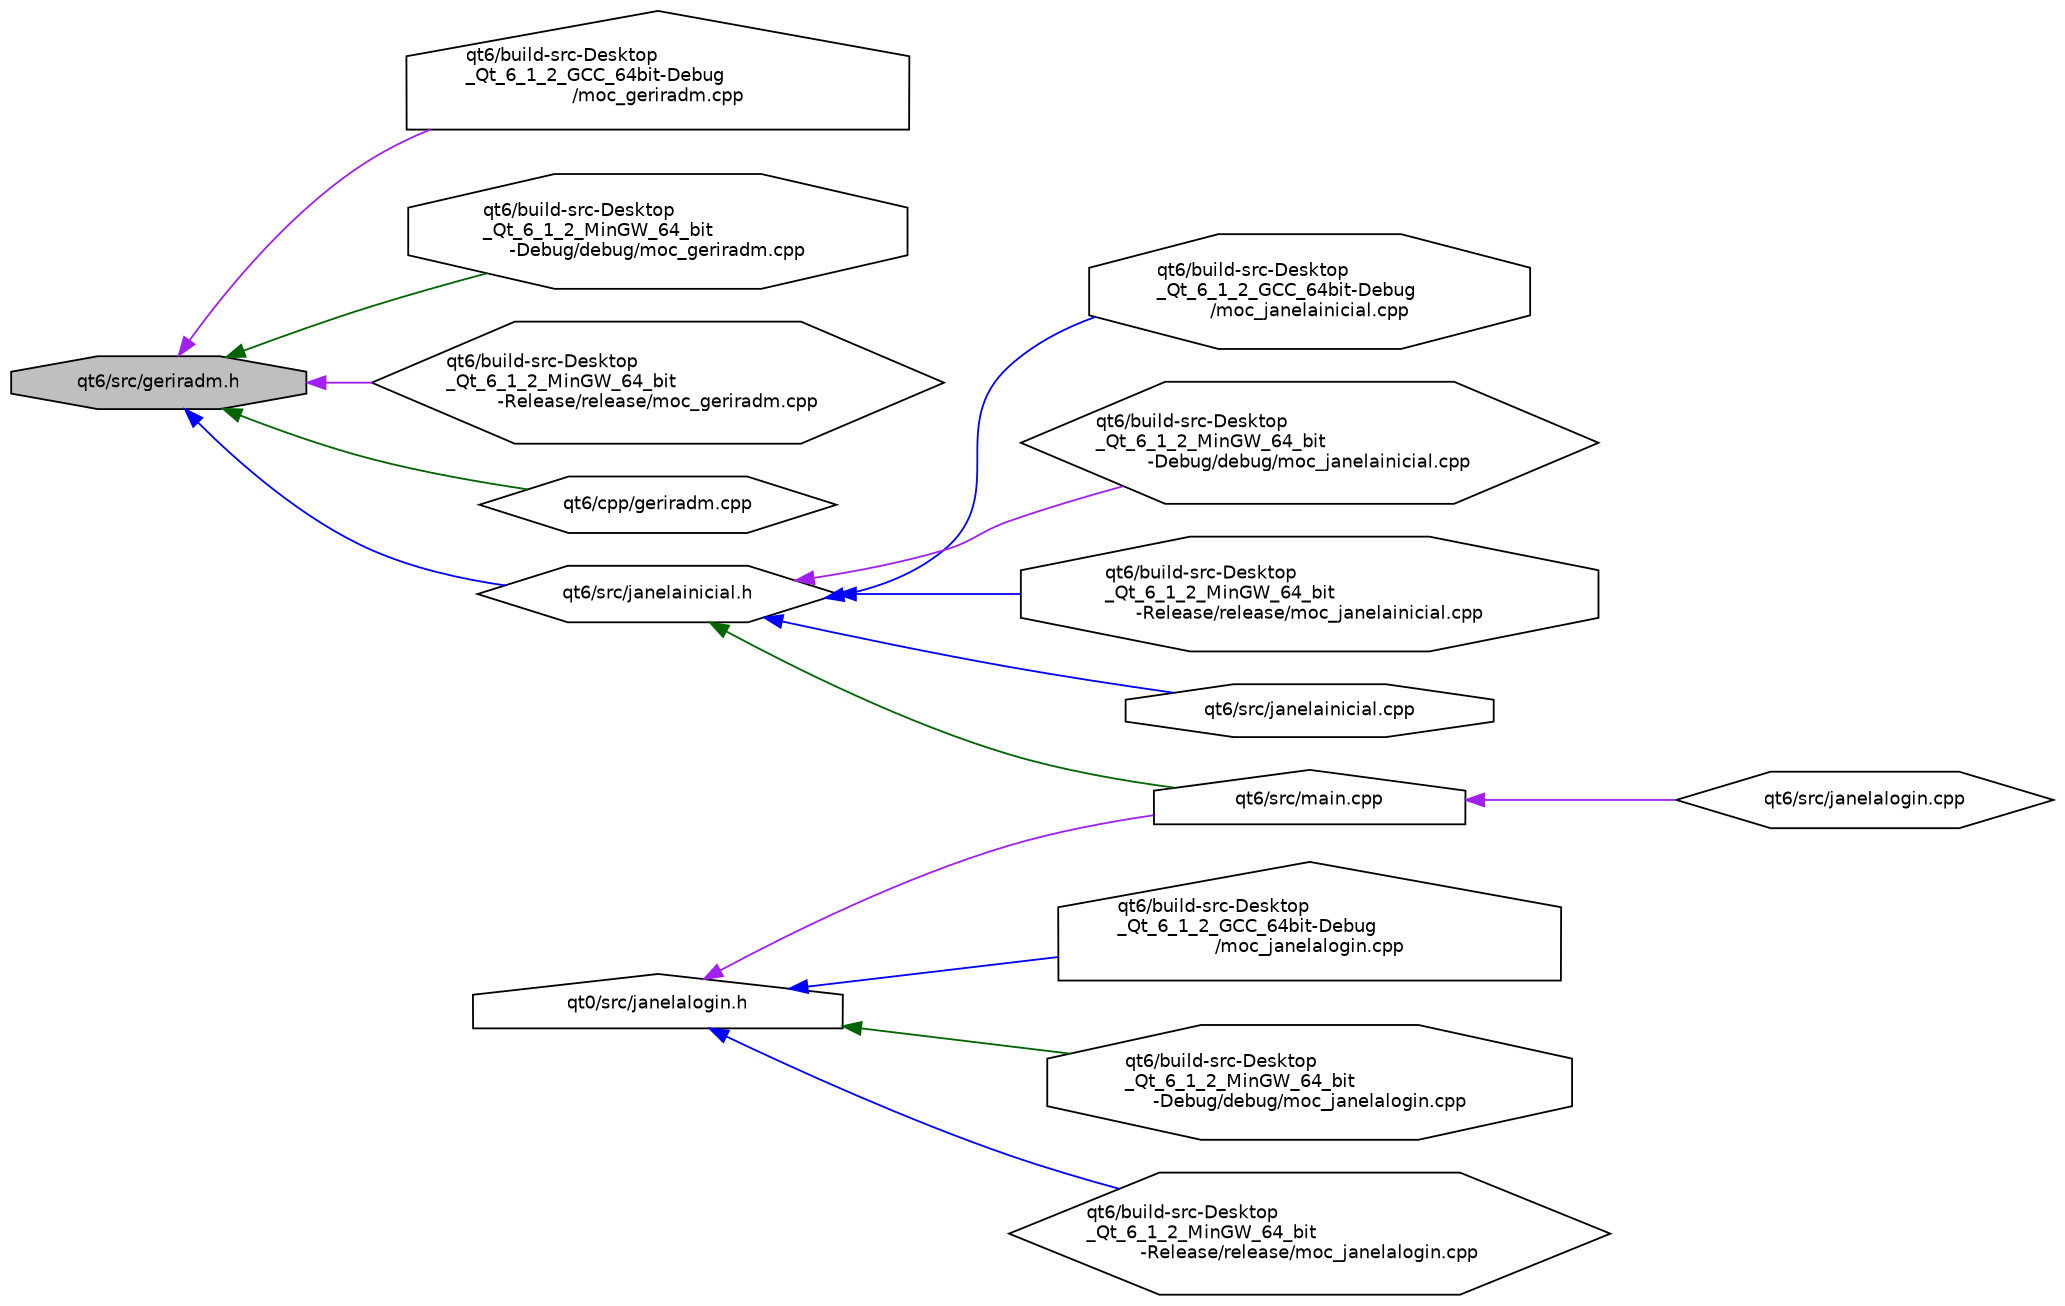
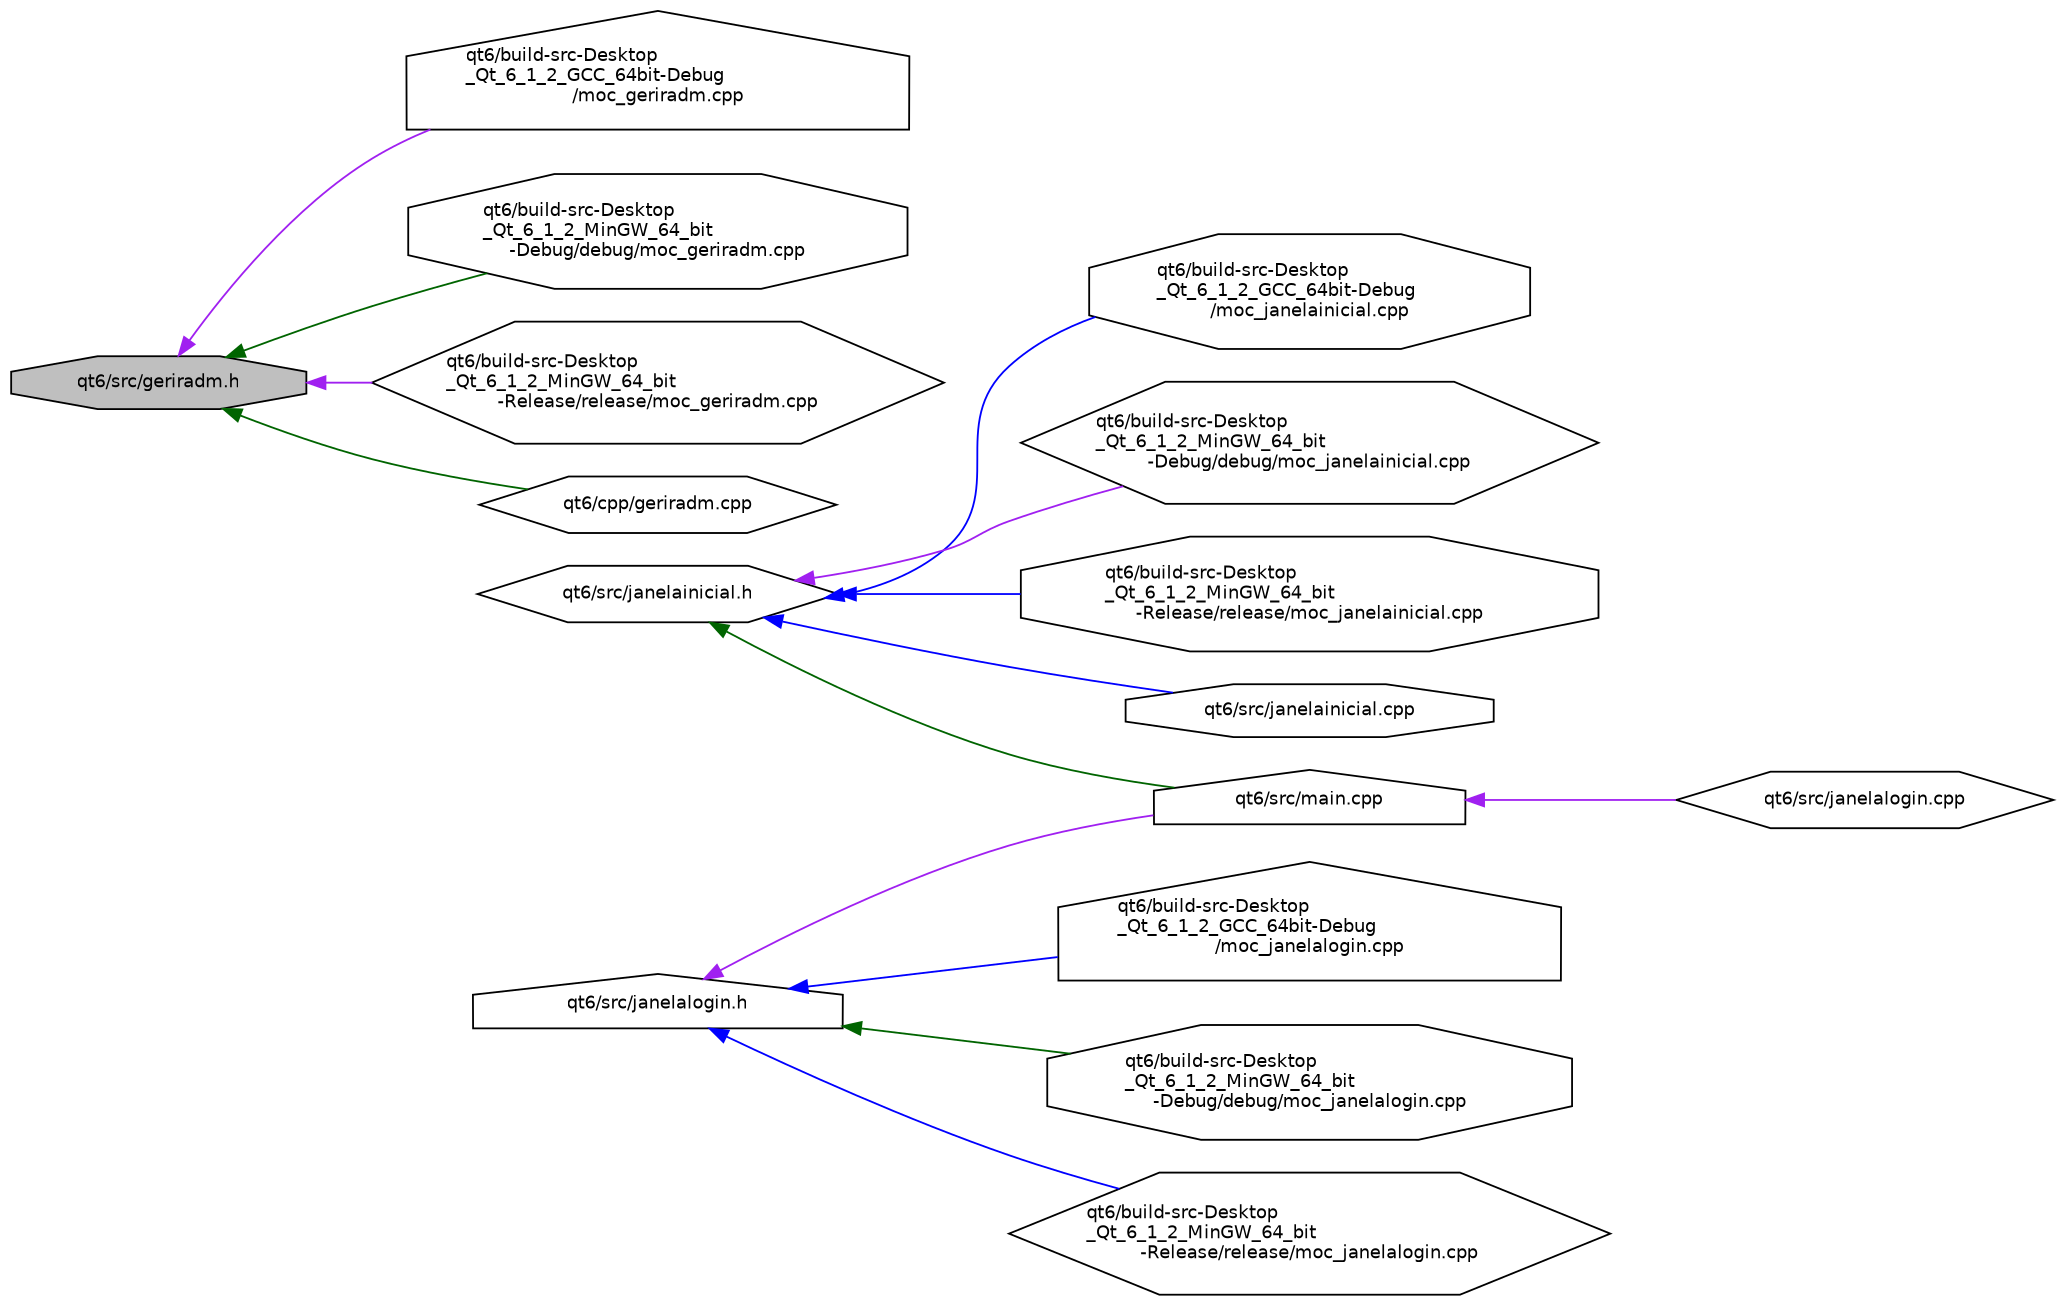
  digraph {
    rankdir=LR
    node [color=black fillcolor=white fontname=Helvetica fontsize=10 shape=octagon style=filled]
    edge [color=blue dir=back fontname=Helvetica fontsize=10 labelfontname=Helvetica labelfontsize=10 style=solid]
    n1 [fillcolor=grey75 fontcolor=black height=0.2 label="qt6/src/geriradm.h" width=0.4]
    n2 [height=0.2 label="qt6/build-src-Desktop\l_Qt_6_1_2_GCC_64bit-Debug\l/moc_geriradm.cpp" shape=house width=0.4]
    n3 [height=0.2 label="qt6/build-src-Desktop\l_Qt_6_1_2_MinGW_64_bit\l-Debug/debug/moc_geriradm.cpp" width=0.4]
    n4 [height=0.2 label="qt6/build-src-Desktop\l_Qt_6_1_2_MinGW_64_bit\l-Release/release/moc_geriradm.cpp" shape=hexagon width=0.4]
    n5 [height=0.2 label="qt6/cpp/geriradm.cpp" shape=hexagon width=0.4]
    n6 [height=0.2 label="qt6/src/janelainicial.h" shape=hexagon width=0.4]
    n7 [height=0.2 label="qt6/build-src-Desktop\l_Qt_6_1_2_GCC_64bit-Debug\l/moc_janelainicial.cpp" width=0.4]
    n8 [height=0.2 label="qt6/build-src-Desktop\l_Qt_6_1_2_MinGW_64_bit\l-Debug/debug/moc_janelainicial.cpp" shape=hexagon width=0.4]
    n9 [height=0.2 label="qt6/build-src-Desktop\l_Qt_6_1_2_MinGW_64_bit\l-Release/release/moc_janelainicial.cpp" width=0.4]
    n10 [height=0.2 label="qt6/src/janelainicial.cpp" width=0.4]
    n11 [height=0.2 label="qt6/src/main.cpp" shape=house width=0.4]
-   n12 [height=0.2 label="qt0/src/janelalogin.h" shape=house width=0.4]
+   n12 [height=0.2 label="qt6/src/janelalogin.h" shape=house width=0.4]
    n13 [height=0.2 label="qt6/build-src-Desktop\l_Qt_6_1_2_GCC_64bit-Debug\l/moc_janelalogin.cpp" shape=house width=0.4]
    n14 [height=0.2 label="qt6/build-src-Desktop\l_Qt_6_1_2_MinGW_64_bit\l-Debug/debug/moc_janelalogin.cpp" width=0.4]
    n15 [height=0.2 label="qt6/build-src-Desktop\l_Qt_6_1_2_MinGW_64_bit\l-Release/release/moc_janelalogin.cpp" shape=hexagon width=0.4]
    n16 [height=0.2 label="qt6/src/janelalogin.cpp" shape=hexagon width=0.4]
    n1 -> n2 [color=purple]
    n1 -> n3 [color=darkgreen]
    n1 -> n4 [color=purple]
    n1 -> n5 [color=darkgreen]
-   n1 -> n6
    n6 -> n7
    n6 -> n8 [color=purple]
    n6 -> n9
    n6 -> n10
    n6 -> n11 [color=darkgreen]
    n11 -> n16 [color=purple]
    n12 -> n11 [color=purple]
    n12 -> n13
    n12 -> n14 [color=darkgreen]
    n12 -> n15
  }
